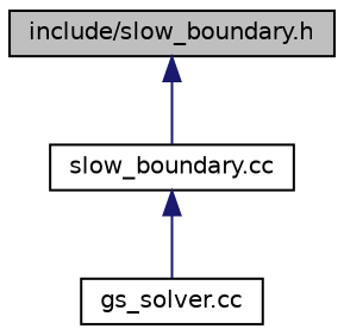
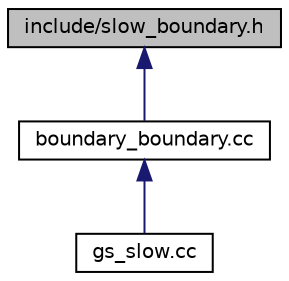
  digraph {
    node [color=black fillcolor=white fontname=Helvetica fontsize=10 shape=record style=filled]
    edge [color=midnightblue dir=back fontname=Helvetica fontsize=10 labelfontname=Helvetica labelfontsize=10 style=solid]
    n1 [fillcolor=grey75 fontcolor=black height=0.2 label="include/slow_boundary.h" width=0.4]
-   n2 [height=0.2 label="slow_boundary.cc" width=0.4]
-   n3 [height=0.2 label="gs_solver.cc" width=0.4]
+   n2 [height=0.2 label="boundary_boundary.cc" width=0.4]
+   n3 [height=0.2 label="gs_slow.cc" width=0.4]
    n1 -> n2
    n2 -> n3
  }
